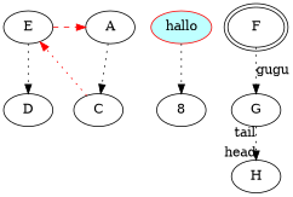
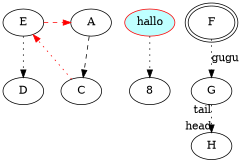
  digraph {
    edge [style=dotted]
    E
    A
    D
    C
    n5 [color=red fillcolor="0.5,0.25,1" label=hallo style=filled]
    n6 [label=8]
    F [peripheries=2]
    G
    H
    subgraph sub_1 {
      rank=same
      E
      A
    }
    E -> A [color=red style=dashed]
    E -> D
-   A -> C
+   A -> C [style=dashed]
    C -> E [color=red]
    n5 -> n6
    F -> G [color=black label=gugu]
    G -> H [color=black headlabel=head labelangle=90 taillabel=tail]
  }
